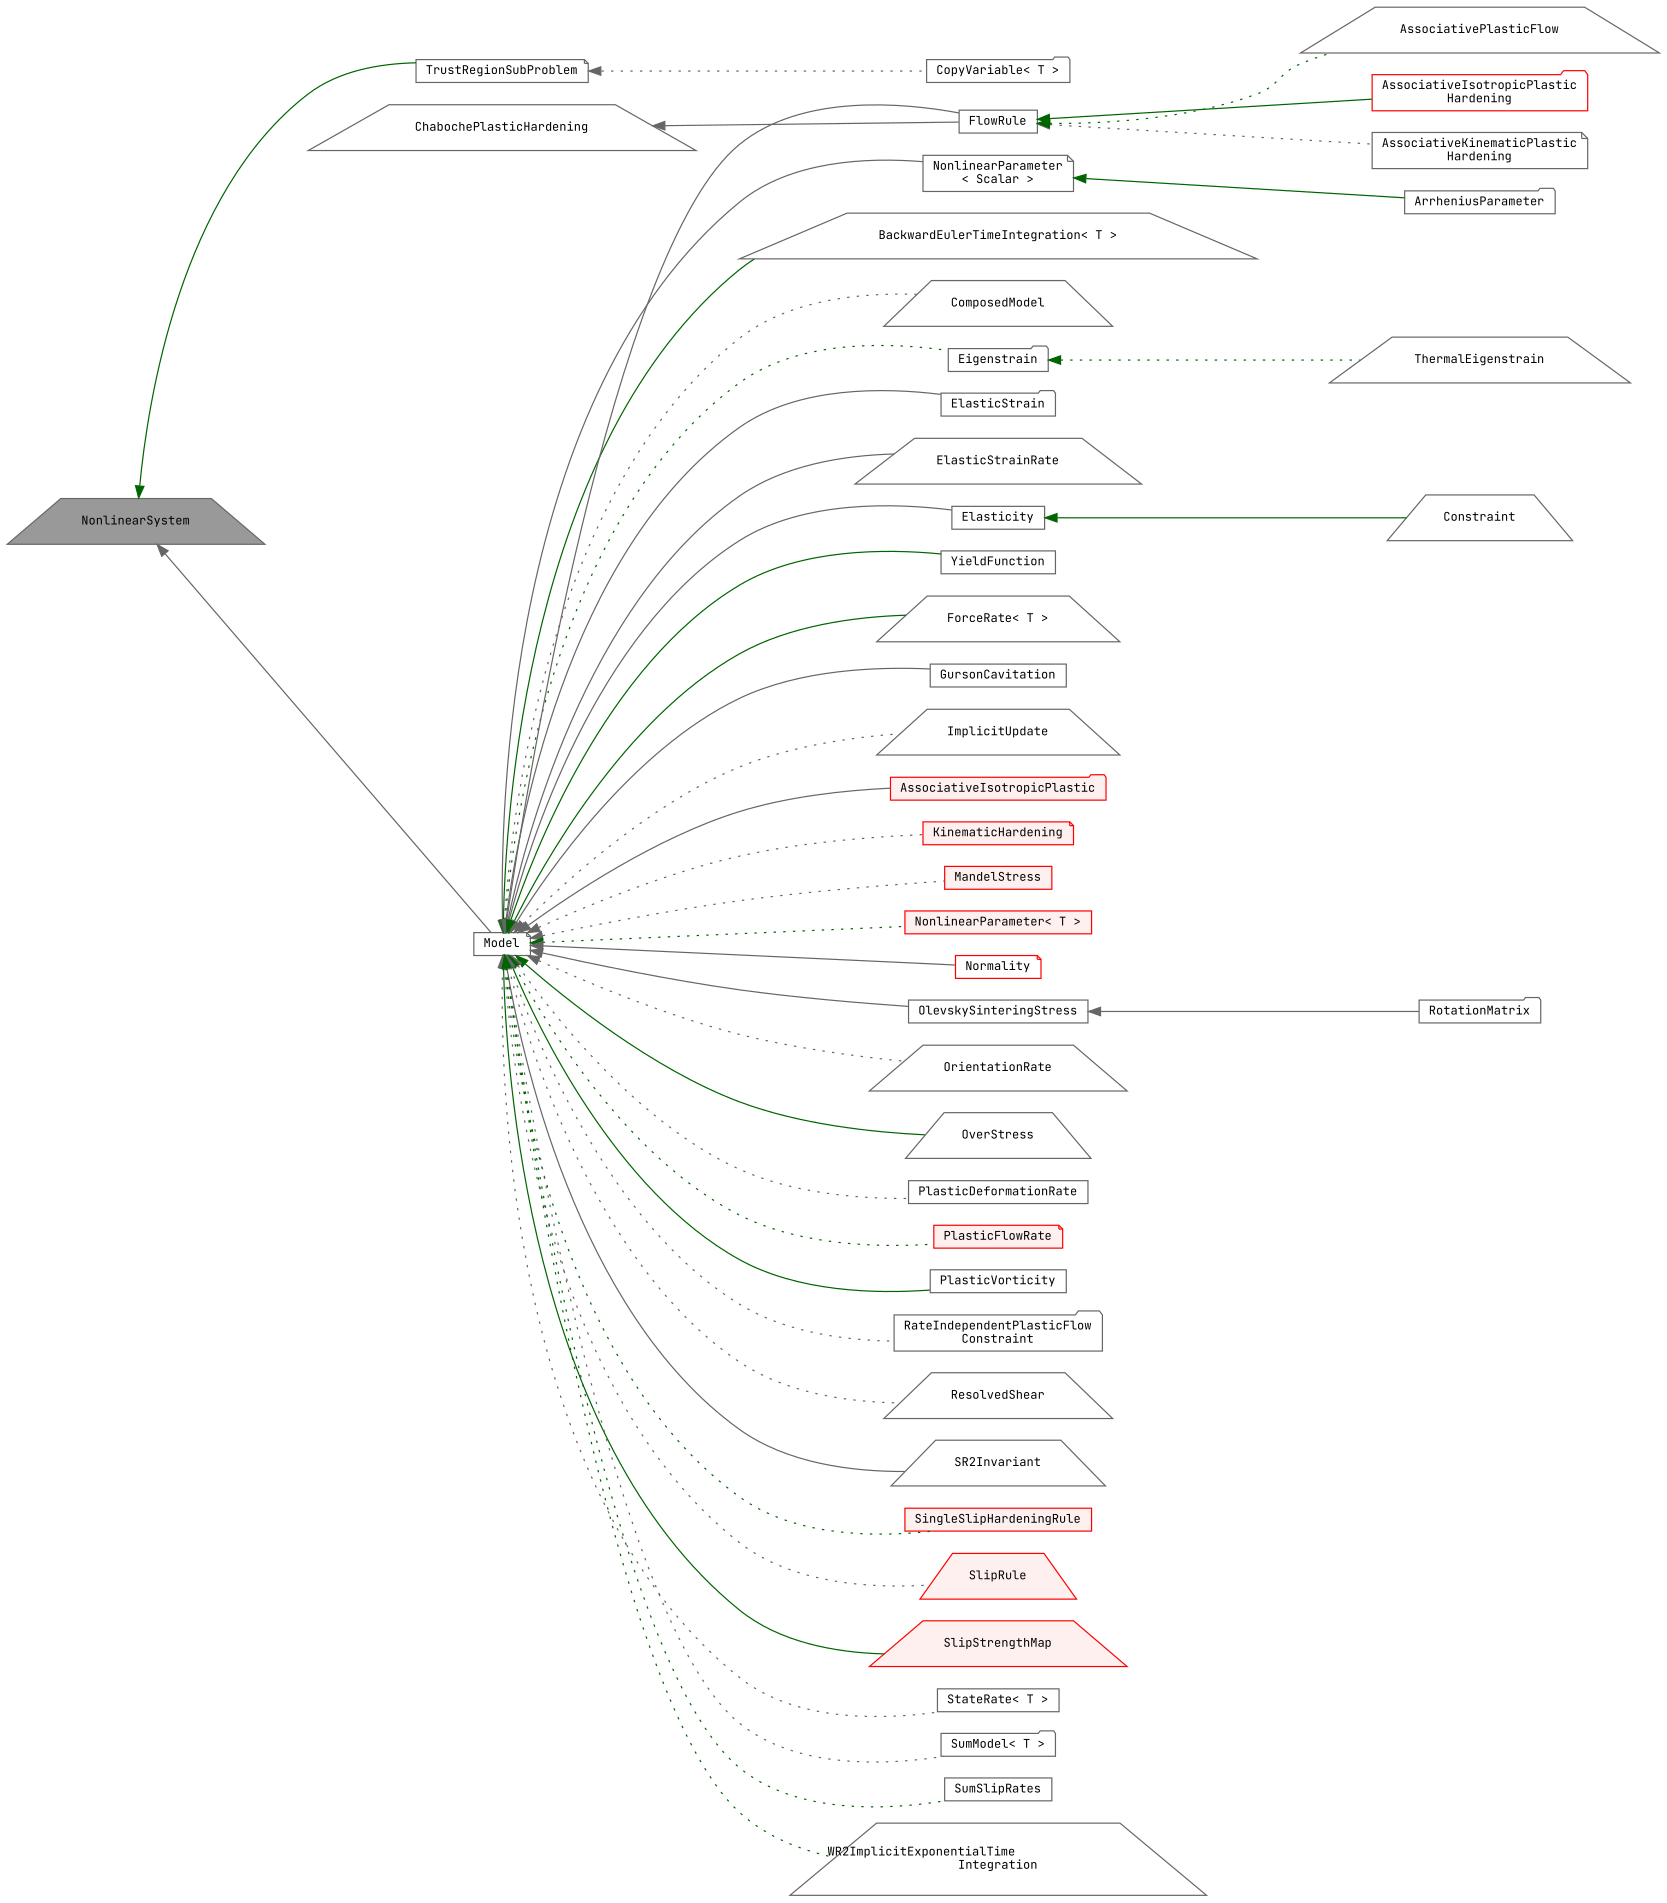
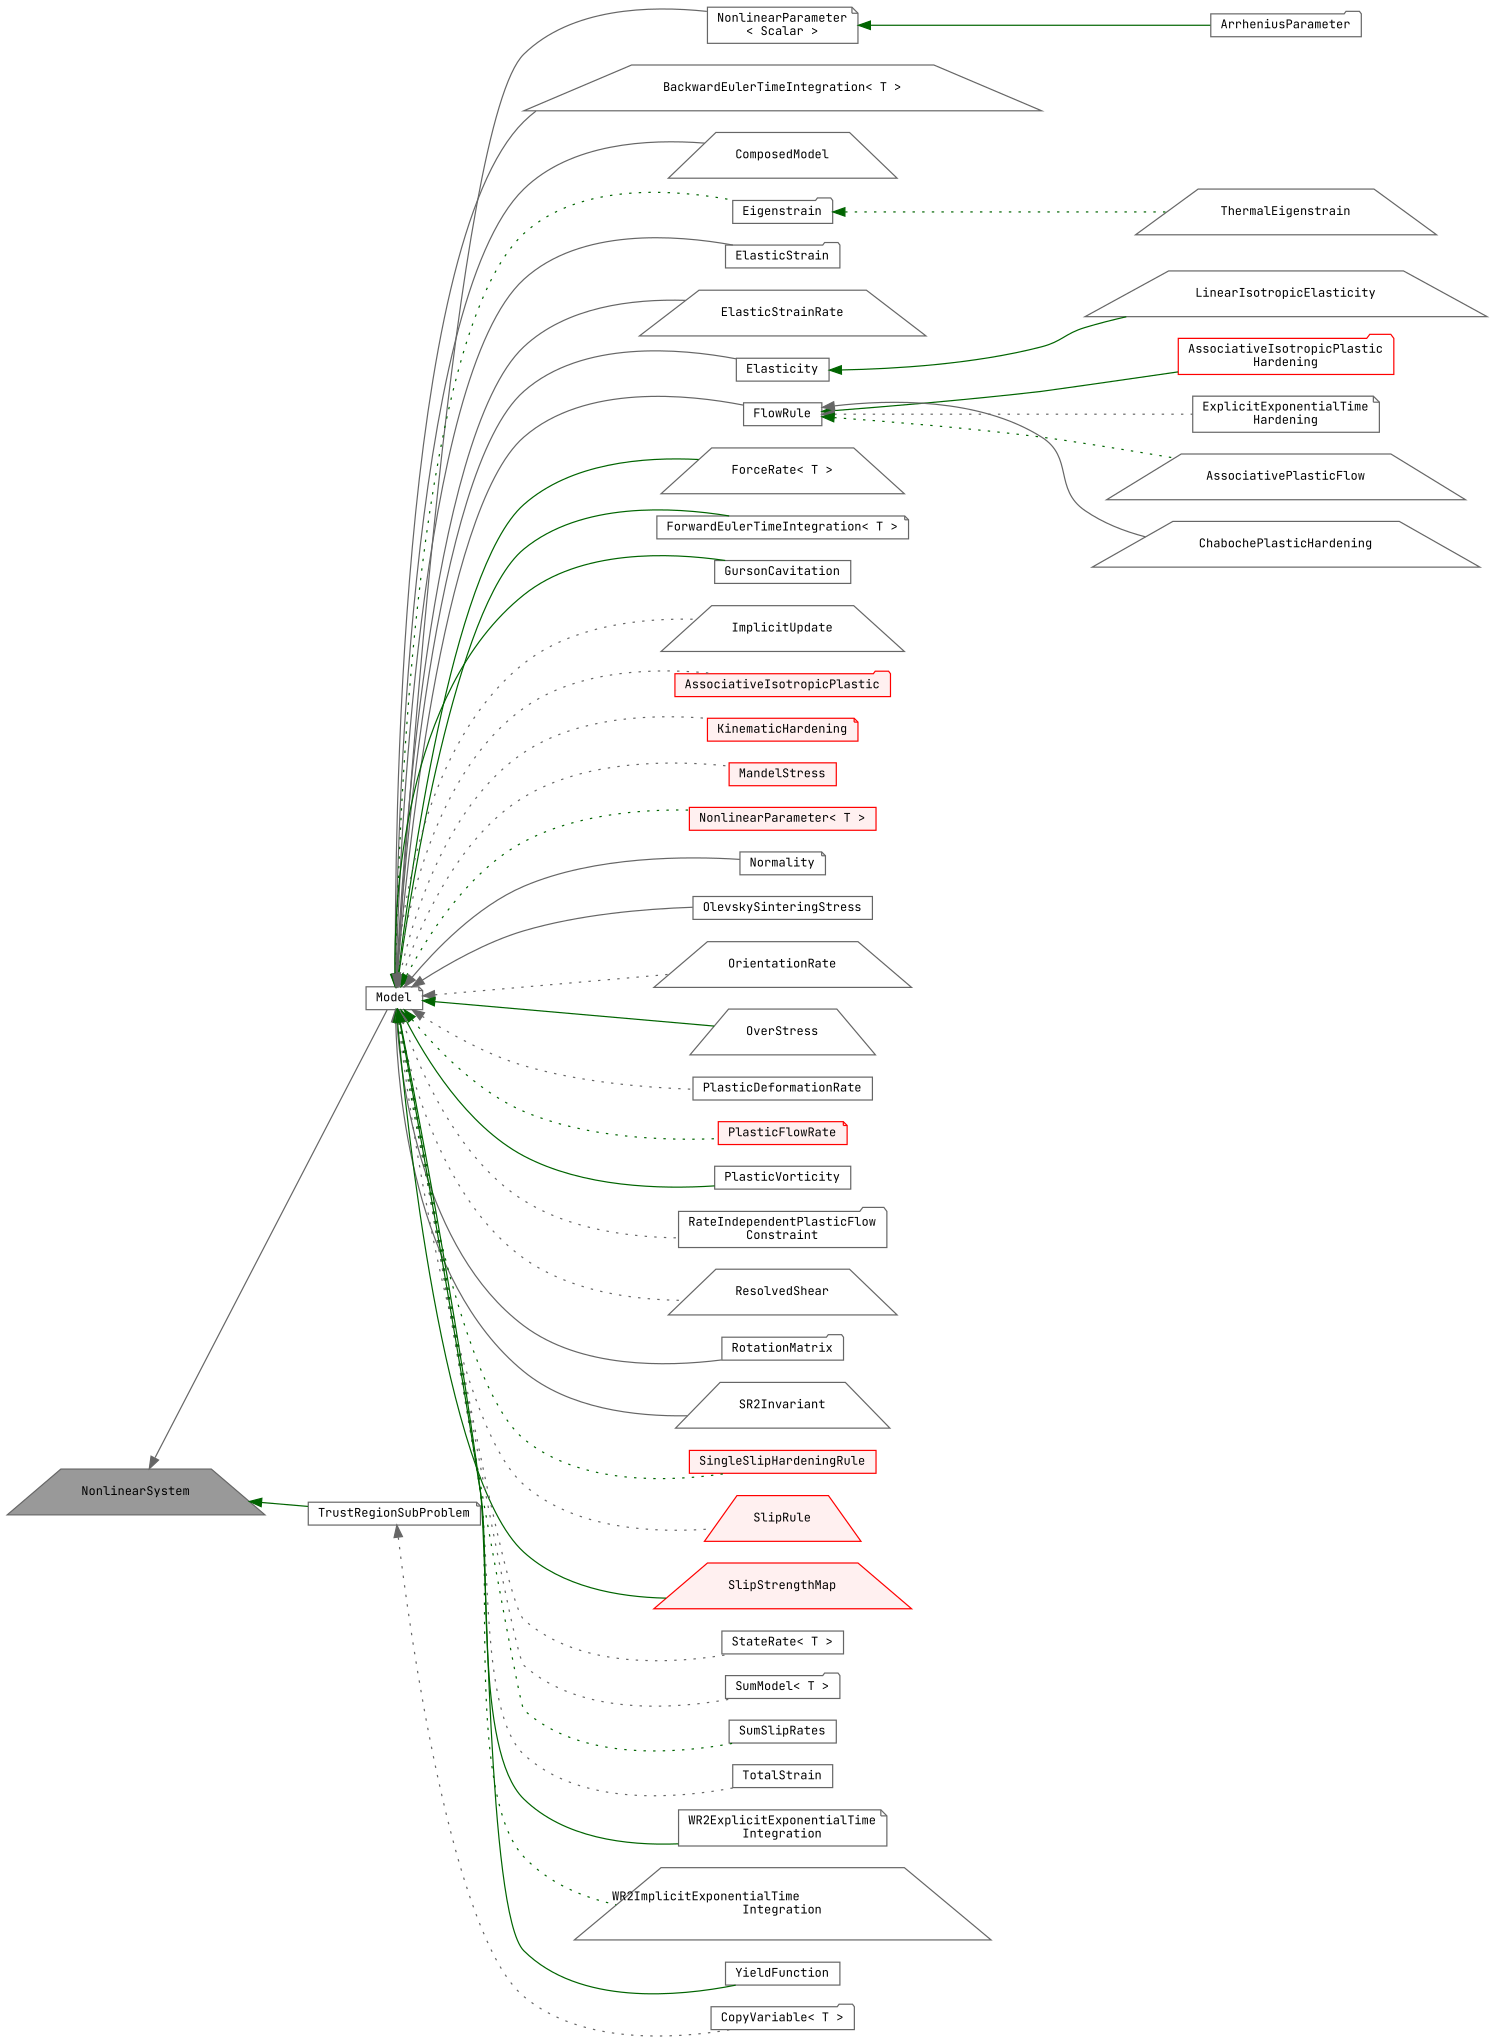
  digraph {
    fontname="JetBrains Mono"
    rankdir=LR
    node [color=gray40 fillcolor=white fontname="JetBrains Mono" fontsize=10 shape=trapezium style=filled]
    edge [color=gray40 dir=back fontname="JetBrains Mono" fontsize=10 labelfontname=Helvetica labelfontsize=10 style=solid]
    n1 [fillcolor=grey60 fontcolor=black height=0.2 label=NonlinearSystem width=0.4]
    n2 [height=0.2 label=Model shape=note width=0.4]
    n3 [height=0.2 label=TrustRegionSubProblem shape=note width=0.4]
    n4 [height=0.2 label="NonlinearParameter\l\< Scalar \>" shape=note width=0.4]
    n5 [height=0.2 label="BackwardEulerTimeIntegration\< T \>" width=0.4]
    n6 [height=0.2 label=ComposedModel width=0.4]
    n7 [height=0.2 label=Eigenstrain shape=folder width=0.4]
    n8 [height=0.2 label=ElasticStrain shape=folder width=0.4]
    n9 [height=0.2 label=ElasticStrainRate width=0.4]
    n10 [height=0.2 label=Elasticity shape=box width=0.4]
    n11 [height=0.2 label=FlowRule shape=box width=0.4]
    n12 [height=0.2 label="ForceRate\< T \>" width=0.4]
+   n13 [height=0.2 label="ForwardEulerTimeIntegration\< T \>" shape=note width=0.4]
    n14 [height=0.2 label=GursonCavitation shape=box width=0.4]
    n15 [height=0.2 label=ImplicitUpdate width=0.4]
    n16 [color=red fillcolor="#FFF0F0" height=0.2 label=AssociativeIsotropicPlastic shape=folder width=0.4]
    n17 [color=red fillcolor="#FFF0F0" height=0.2 label=KinematicHardening shape=note width=0.4]
    n18 [color=red fillcolor="#FFF0F0" height=0.2 label=MandelStress shape=box width=0.4]
    n19 [color=red fillcolor="#FFF0F0" height=0.2 label="NonlinearParameter\< T \>" shape=box width=0.4]
-   n20 [color=red height=0.2 label=Normality shape=note width=0.4]
+   n20 [height=0.2 label=Normality shape=note width=0.4]
    n21 [height=0.2 label=OlevskySinteringStress shape=box width=0.4]
    n22 [height=0.2 label=OrientationRate width=0.4]
    n23 [height=0.2 label=OverStress width=0.4]
    n24 [height=0.2 label=PlasticDeformationRate shape=box width=0.4]
    n25 [color=red fillcolor="#FFF0F0" height=0.2 label=PlasticFlowRate shape=note width=0.4]
    n26 [height=0.2 label=PlasticVorticity shape=box width=0.4]
    n27 [height=0.2 label="RateIndependentPlasticFlow\lConstraint" shape=folder width=0.4]
    n28 [height=0.2 label=ResolvedShear width=0.4]
    n29 [height=0.2 label=RotationMatrix shape=folder width=0.4]
    n30 [height=0.2 label=SR2Invariant width=0.4]
    n31 [color=red fillcolor="#FFF0F0" height=0.2 label=SingleSlipHardeningRule shape=box width=0.4]
    n32 [color=red fillcolor="#FFF0F0" height=0.2 label=SlipRule width=0.4]
    n33 [color=red fillcolor="#FFF0F0" height=0.2 label=SlipStrengthMap width=0.4]
    n34 [height=0.2 label="StateRate\< T \>" shape=box width=0.4]
    n35 [height=0.2 label="SumModel\< T \>" shape=folder width=0.4]
    n36 [height=0.2 label=SumSlipRates shape=box width=0.4]
+   n37 [height=0.2 label=TotalStrain shape=box width=0.4]
+   n38 [height=0.2 label="WR2ExplicitExponentialTime\lIntegration" shape=note width=0.4]
    n39 [height=0.2 label="WR2ImplicitExponentialTime\lIntegration" width=0.4]
    n40 [height=0.2 label=YieldFunction shape=box width=0.4]
    n41 [height=0.2 label="CopyVariable\< T \>" shape=folder width=0.4]
    n42 [height=0.2 label=ArrheniusParameter shape=folder width=0.4]
    n43 [height=0.2 label=ThermalEigenstrain width=0.4]
-   n44 [height=0.2 label=Constraint width=0.4]
+   n44 [height=0.2 label=LinearIsotropicElasticity width=0.4]
    n45 [color=red height=0.2 label="AssociativeIsotropicPlastic\lHardening" shape=folder width=0.4]
-   n46 [height=0.2 label="AssociativeKinematicPlastic\lHardening" shape=note width=0.4]
+   n46 [height=0.2 label="ExplicitExponentialTime\lHardening" shape=note width=0.4]
    n47 [height=0.2 label=AssociativePlasticFlow width=0.4]
    n48 [height=0.2 label=ChabochePlasticHardening width=0.4]
    n1 -> n2
    n1 -> n3 [color=darkgreen]
    n2 -> n4
-   n2 -> n5 [color=darkgreen]
-   n2 -> n6 [style=dotted]
+   n2 -> n5
+   n2 -> n6
    n2 -> n7 [color=darkgreen style=dotted]
    n2 -> n8
    n2 -> n9
    n2 -> n10
    n2 -> n11
    n2 -> n12 [color=darkgreen]
-   n2 -> n14
+   n2 -> n13 [color=darkgreen]
+   n2 -> n14 [color=darkgreen]
    n2 -> n15 [style=dotted]
-   n2 -> n16
+   n2 -> n16 [style=dotted]
    n2 -> n17 [style=dotted]
    n2 -> n18 [style=dotted]
    n2 -> n19 [color=darkgreen style=dotted]
    n2 -> n20
    n2 -> n21
    n2 -> n22 [style=dotted]
    n2 -> n23 [color=darkgreen]
    n2 -> n24 [style=dotted]
    n2 -> n25 [color=darkgreen style=dotted]
    n2 -> n26 [color=darkgreen]
    n2 -> n27 [style=dotted]
    n2 -> n28 [style=dotted]
-   n21 -> n29
+   n2 -> n29
    n2 -> n30
    n2 -> n31 [color=darkgreen style=dotted]
    n2 -> n32 [style=dotted]
    n2 -> n33 [color=darkgreen]
    n2 -> n34 [style=dotted]
    n2 -> n35 [style=dotted]
    n2 -> n36 [color=darkgreen style=dotted]
+   n2 -> n37 [style=dotted]
+   n2 -> n38 [color=darkgreen]
    n2 -> n39 [color=darkgreen style=dotted]
    n2 -> n40 [color=darkgreen]
    n3 -> n41 [style=dotted]
    n4 -> n42 [color=darkgreen]
    n7 -> n43 [color=darkgreen style=dotted]
    n10 -> n44 [color=darkgreen]
    n11 -> n45 [color=darkgreen]
    n11 -> n46 [style=dotted]
    n11 -> n47 [color=darkgreen style=dotted]
-   n48 -> n11
+   n11 -> n48
  }
